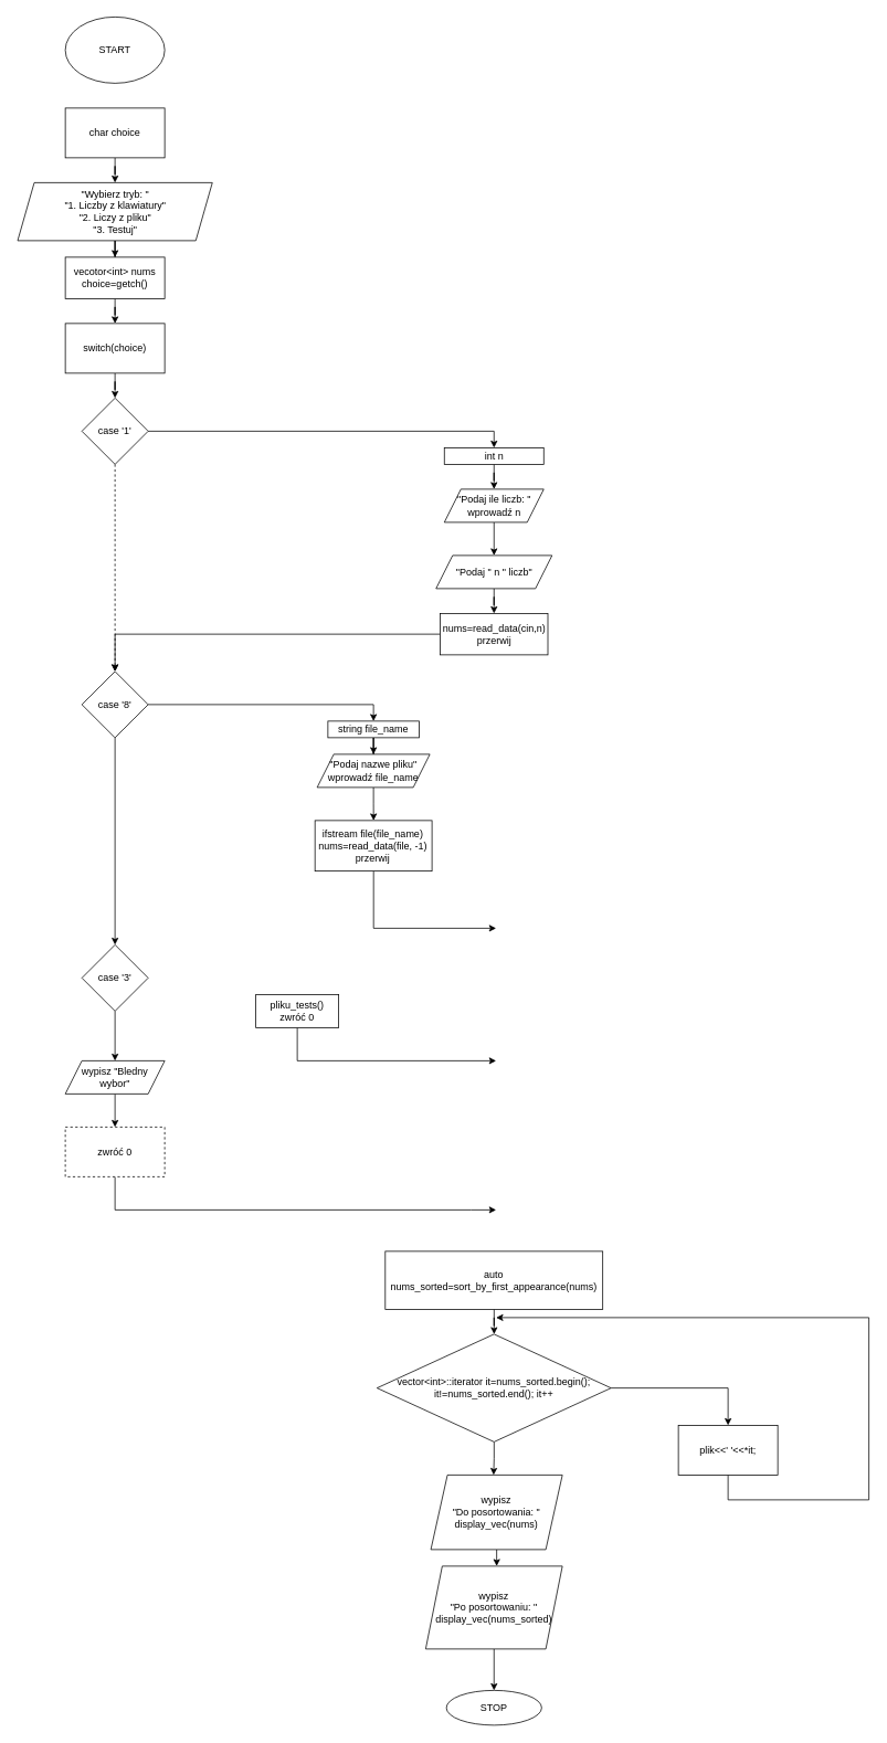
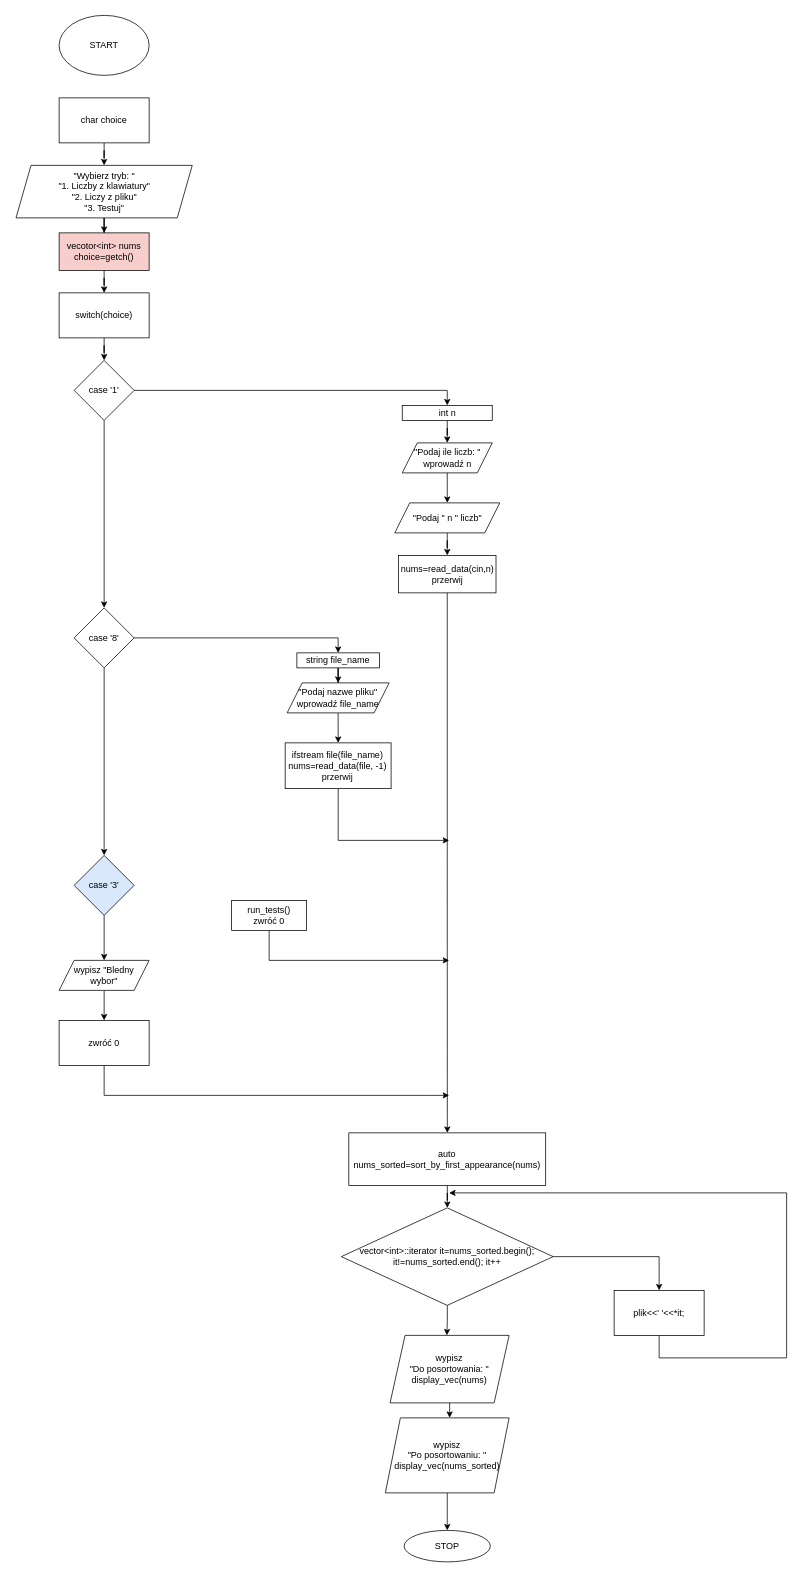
  <mxCell id="0" />
  <mxCell id="1" parent="0" />
  <mxCell id="2" value="START" style="ellipse;whiteSpace=wrap;html=1;" parent="1" vertex="1"><mxGeometry x="78" y="20" width="120" height="80" as="geometry" /></mxCell>
  <mxCell id="3" value="" style="edgeStyle=orthogonalEdgeStyle;rounded=0;orthogonalLoop=1;jettySize=auto;html=1;" parent="1" source="4" target="6" edge="1"><mxGeometry relative="1" as="geometry" /></mxCell>
  <mxCell id="4" value="char choice" style="whiteSpace=wrap;html=1;" parent="1" vertex="1"><mxGeometry x="78" y="130" width="120" height="60" as="geometry" /></mxCell>
  <mxCell id="5" value="" style="edgeStyle=orthogonalEdgeStyle;rounded=0;orthogonalLoop=1;jettySize=auto;html=1;" parent="1" source="6" target="8" edge="1"><mxGeometry relative="1" as="geometry" /></mxCell>
  <mxCell id="6" value="&quot;Wybierz tryb: &quot;&lt;br&gt;&quot;1. Liczby z klawiatury&quot;&lt;br&gt;&quot;2. Liczy z pliku&quot;&lt;br&gt;&quot;3. Testuj&quot;" style="shape=parallelogram;perimeter=parallelogramPerimeter;whiteSpace=wrap;html=1;fixedSize=1;" parent="1" vertex="1"><mxGeometry x="20.5" y="220" width="235" height="70" as="geometry" /></mxCell>
  <mxCell id="7" value="" style="edgeStyle=orthogonalEdgeStyle;rounded=0;orthogonalLoop=1;jettySize=auto;html=1;" parent="1" source="8" target="10" edge="1"><mxGeometry relative="1" as="geometry" /></mxCell>
- <mxCell id="8" value="vecotor&amp;lt;int&amp;gt; nums&lt;br&gt;choice=getch()" style="whiteSpace=wrap;html=1;" parent="1" vertex="1"><mxGeometry x="78" y="310" width="120" height="50" as="geometry" /></mxCell>
+ <mxCell id="8" value="vecotor&amp;lt;int&amp;gt; nums&lt;br&gt;choice=getch()" style="whiteSpace=wrap;html=1;fillColor=#f8cecc;" parent="1" vertex="1"><mxGeometry x="78" y="310" width="120" height="50" as="geometry" /></mxCell>
  <mxCell id="9" value="" style="edgeStyle=orthogonalEdgeStyle;rounded=0;orthogonalLoop=1;jettySize=auto;html=1;" parent="1" source="10" target="13" edge="1"><mxGeometry relative="1" as="geometry" /></mxCell>
  <mxCell id="10" value="switch(choice)" style="whiteSpace=wrap;html=1;" parent="1" vertex="1"><mxGeometry x="78" y="390" width="120" height="60" as="geometry" /></mxCell>
- <mxCell id="11" value="" style="edgeStyle=orthogonalEdgeStyle;rounded=0;orthogonalLoop=1;jettySize=auto;html=1;dashed=1;" parent="1" source="13" target="16" edge="1"><mxGeometry relative="1" as="geometry" /></mxCell>
+ <mxCell id="11" value="" style="edgeStyle=orthogonalEdgeStyle;rounded=0;orthogonalLoop=1;jettySize=auto;html=1;" parent="1" source="13" target="16" edge="1"><mxGeometry relative="1" as="geometry" /></mxCell>
  <mxCell id="12" value="" style="edgeStyle=orthogonalEdgeStyle;rounded=0;orthogonalLoop=1;jettySize=auto;html=1;entryX=0.5;entryY=0;entryDx=0;entryDy=0;" parent="1" source="13" target="20" edge="1"><mxGeometry relative="1" as="geometry" /></mxCell>
  <mxCell id="13" value="case '1'" style="rhombus;whiteSpace=wrap;html=1;" parent="1" vertex="1"><mxGeometry x="98" y="480" width="80" height="80" as="geometry" /></mxCell>
  <mxCell id="14" value="" style="edgeStyle=orthogonalEdgeStyle;rounded=0;orthogonalLoop=1;jettySize=auto;html=1;" parent="1" source="16" target="18" edge="1"><mxGeometry relative="1" as="geometry" /></mxCell>
  <mxCell id="15" value="" style="edgeStyle=orthogonalEdgeStyle;rounded=0;orthogonalLoop=1;jettySize=auto;html=1;entryX=0.5;entryY=0;entryDx=0;entryDy=0;" parent="1" source="16" target="28" edge="1"><mxGeometry relative="1" as="geometry" /></mxCell>
  <mxCell id="16" value="case '8'" style="rhombus;whiteSpace=wrap;html=1;" parent="1" vertex="1"><mxGeometry x="98" y="810" width="80" height="80" as="geometry" /></mxCell>
  <mxCell id="17" value="" style="edgeStyle=orthogonalEdgeStyle;rounded=0;orthogonalLoop=1;jettySize=auto;html=1;" parent="1" source="18" target="36" edge="1"><mxGeometry relative="1" as="geometry" /></mxCell>
- <mxCell id="18" value="case '3'" style="rhombus;whiteSpace=wrap;html=1;" parent="1" vertex="1"><mxGeometry x="98" y="1140" width="80" height="80" as="geometry" /></mxCell>
+ <mxCell id="18" value="case '3'" style="rhombus;whiteSpace=wrap;html=1;fillColor=#dae8fc;" parent="1" vertex="1"><mxGeometry x="98" y="1140" width="80" height="80" as="geometry" /></mxCell>
  <mxCell id="19" value="" style="edgeStyle=orthogonalEdgeStyle;rounded=0;orthogonalLoop=1;jettySize=auto;html=1;" parent="1" source="20" target="22" edge="1"><mxGeometry relative="1" as="geometry" /></mxCell>
  <mxCell id="20" value="int n" style="whiteSpace=wrap;html=1;" parent="1" vertex="1"><mxGeometry x="535.5" y="540" width="120" height="20" as="geometry" /></mxCell>
  <mxCell id="21" style="edgeStyle=orthogonalEdgeStyle;rounded=0;orthogonalLoop=1;jettySize=auto;html=1;entryX=0.5;entryY=0;entryDx=0;entryDy=0;" parent="1" source="22" target="24" edge="1"><mxGeometry relative="1" as="geometry" /></mxCell>
  <mxCell id="22" value="&quot;Podaj ile liczb: &quot;&lt;br&gt;wprowadź n" style="shape=parallelogram;perimeter=parallelogramPerimeter;whiteSpace=wrap;html=1;fixedSize=1;" parent="1" vertex="1"><mxGeometry x="535.5" y="590" width="120" height="40" as="geometry" /></mxCell>
  <mxCell id="23" style="edgeStyle=orthogonalEdgeStyle;rounded=0;orthogonalLoop=1;jettySize=auto;html=1;entryX=0.5;entryY=0;entryDx=0;entryDy=0;" parent="1" source="24" target="26" edge="1"><mxGeometry relative="1" as="geometry" /></mxCell>
  <mxCell id="24" value="&quot;Podaj &quot; n &quot; liczb&quot;" style="shape=parallelogram;perimeter=parallelogramPerimeter;whiteSpace=wrap;html=1;fixedSize=1;" parent="1" vertex="1"><mxGeometry x="525.5" y="670" width="140" height="40" as="geometry" /></mxCell>
- <mxCell id="25" style="edgeStyle=orthogonalEdgeStyle;rounded=0;orthogonalLoop=1;jettySize=auto;html=1;" parent="1" source="26" target="16" edge="1"><mxGeometry relative="1" as="geometry" /></mxCell>
+ <mxCell id="25" style="edgeStyle=orthogonalEdgeStyle;rounded=0;orthogonalLoop=1;jettySize=auto;html=1;" parent="1" source="26" target="40" edge="1"><mxGeometry relative="1" as="geometry" /></mxCell>
  <mxCell id="26" value="nums=read_data(cin,n)&lt;br&gt;przerwij" style="whiteSpace=wrap;html=1;" parent="1" vertex="1"><mxGeometry x="530.5" y="740" width="130" height="50" as="geometry" /></mxCell>
  <mxCell id="27" value="" style="edgeStyle=orthogonalEdgeStyle;rounded=0;orthogonalLoop=1;jettySize=auto;html=1;" parent="1" source="28" target="30" edge="1"><mxGeometry relative="1" as="geometry" /></mxCell>
  <mxCell id="28" value="string file_name" style="whiteSpace=wrap;html=1;" parent="1" vertex="1"><mxGeometry x="395" y="870" width="110" height="20" as="geometry" /></mxCell>
  <mxCell id="29" value="" style="edgeStyle=orthogonalEdgeStyle;rounded=0;orthogonalLoop=1;jettySize=auto;html=1;" parent="1" source="30" target="32" edge="1"><mxGeometry relative="1" as="geometry" /></mxCell>
  <mxCell id="30" value="&quot;Podaj nazwe pliku&quot;&lt;br&gt;wprowadź file_name" style="shape=parallelogram;perimeter=parallelogramPerimeter;whiteSpace=wrap;html=1;fixedSize=1;" parent="1" vertex="1"><mxGeometry x="382" y="910" width="136" height="40" as="geometry" /></mxCell>
  <mxCell id="31" style="edgeStyle=orthogonalEdgeStyle;rounded=0;orthogonalLoop=1;jettySize=auto;html=1;" parent="1" source="32" edge="1"><mxGeometry relative="1" as="geometry"><mxPoint x="598" y="1120" as="targetPoint" /><Array as="points"><mxPoint x="450" y="1120" /></Array></mxGeometry></mxCell>
  <mxCell id="32" value="ifstream file(file_name)&lt;br&gt;nums=read_data(file, -1)&lt;br&gt;przerwij" style="whiteSpace=wrap;html=1;" parent="1" vertex="1"><mxGeometry x="379.37" y="990" width="141.25" height="61" as="geometry" /></mxCell>
  <mxCell id="33" style="edgeStyle=orthogonalEdgeStyle;rounded=0;orthogonalLoop=1;jettySize=auto;html=1;" parent="1" source="34" edge="1"><mxGeometry relative="1" as="geometry"><mxPoint x="598" y="1280" as="targetPoint" /><Array as="points"><mxPoint x="358" y="1280" /><mxPoint x="598" y="1280" /></Array></mxGeometry></mxCell>
- <mxCell id="34" value="pliku_tests()&lt;br&gt;zwróć 0" style="whiteSpace=wrap;html=1;" parent="1" vertex="1"><mxGeometry x="308" y="1200" width="100" height="40" as="geometry" /></mxCell>
+ <mxCell id="34" value="run_tests()&lt;br&gt;zwróć 0" style="whiteSpace=wrap;html=1;" parent="1" vertex="1"><mxGeometry x="308" y="1200" width="100" height="40" as="geometry" /></mxCell>
  <mxCell id="35" value="" style="edgeStyle=orthogonalEdgeStyle;rounded=0;orthogonalLoop=1;jettySize=auto;html=1;" parent="1" source="36" target="38" edge="1"><mxGeometry relative="1" as="geometry" /></mxCell>
  <mxCell id="36" value="wypisz &quot;Bledny wybor&quot;" style="shape=parallelogram;perimeter=parallelogramPerimeter;whiteSpace=wrap;html=1;fixedSize=1;" parent="1" vertex="1"><mxGeometry x="78" y="1280" width="120" height="40" as="geometry" /></mxCell>
  <mxCell id="37" style="edgeStyle=orthogonalEdgeStyle;rounded=0;orthogonalLoop=1;jettySize=auto;html=1;" parent="1" source="38" edge="1"><mxGeometry relative="1" as="geometry"><mxPoint x="598" y="1460" as="targetPoint" /><Array as="points"><mxPoint x="138" y="1460" /><mxPoint x="568" y="1460" /></Array></mxGeometry></mxCell>
- <mxCell id="38" value="zwróć 0" style="whiteSpace=wrap;html=1;dashed=1;" parent="1" vertex="1"><mxGeometry x="78" y="1360" width="120" height="60" as="geometry" /></mxCell>
+ <mxCell id="38" value="zwróć 0" style="whiteSpace=wrap;html=1;" parent="1" vertex="1"><mxGeometry x="78" y="1360" width="120" height="60" as="geometry" /></mxCell>
  <mxCell id="39" value="" style="edgeStyle=orthogonalEdgeStyle;rounded=0;orthogonalLoop=1;jettySize=auto;html=1;" edge="1" parent="1" source="40" target="48"><mxGeometry relative="1" as="geometry" /></mxCell>
  <mxCell id="40" value="auto nums_sorted=sort_by_first_appearance(nums)" style="rounded=0;whiteSpace=wrap;html=1;" parent="1" vertex="1"><mxGeometry x="464.25" y="1510" width="262.5" height="70" as="geometry" /></mxCell>
  <mxCell id="41" style="edgeStyle=orthogonalEdgeStyle;rounded=0;orthogonalLoop=1;jettySize=auto;html=1;entryX=0.519;entryY=0.005;entryDx=0;entryDy=0;entryPerimeter=0;" parent="1" source="42" target="44" edge="1"><mxGeometry relative="1" as="geometry"><Array as="points" /></mxGeometry></mxCell>
  <mxCell id="42" value="wypisz &lt;br&gt;&quot;Do posortowania: &quot;&lt;br&gt;display_vec(nums)" style="shape=parallelogram;perimeter=parallelogramPerimeter;whiteSpace=wrap;html=1;fixedSize=1;rounded=0;" parent="1" vertex="1"><mxGeometry x="519.25" y="1780" width="158.75" height="90" as="geometry" /></mxCell>
  <mxCell id="43" style="edgeStyle=orthogonalEdgeStyle;rounded=0;orthogonalLoop=1;jettySize=auto;html=1;" parent="1" source="44" target="45" edge="1"><mxGeometry relative="1" as="geometry" /></mxCell>
  <mxCell id="44" value="wypisz &lt;br&gt;&quot;Po posortowaniu: &quot;&lt;br&gt;display_vec(nums_sorted)" style="shape=parallelogram;perimeter=parallelogramPerimeter;whiteSpace=wrap;html=1;fixedSize=1;rounded=0;" parent="1" vertex="1"><mxGeometry x="513" y="1890" width="165" height="100" as="geometry" /></mxCell>
  <mxCell id="45" value="STOP" style="ellipse;whiteSpace=wrap;html=1;rounded=0;" parent="1" vertex="1"><mxGeometry x="538" y="2040" width="115" height="42" as="geometry" /></mxCell>
  <mxCell id="46" value="" style="edgeStyle=orthogonalEdgeStyle;rounded=0;orthogonalLoop=1;jettySize=auto;html=1;" edge="1" parent="1" source="48" target="50"><mxGeometry relative="1" as="geometry"><Array as="points"><mxPoint x="878" y="1675" /></Array></mxGeometry></mxCell>
  <mxCell id="47" style="edgeStyle=orthogonalEdgeStyle;rounded=0;orthogonalLoop=1;jettySize=auto;html=1;" edge="1" parent="1" source="48"><mxGeometry relative="1" as="geometry"><mxPoint x="595" y="1780" as="targetPoint" /><Array as="points"><mxPoint x="596" y="1760" /><mxPoint x="595" y="1760" /></Array></mxGeometry></mxCell>
  <mxCell id="48" value="vector&amp;lt;int&amp;gt;::iterator it=nums_sorted.begin(); it!=nums_sorted.end(); it++" style="rhombus;whiteSpace=wrap;html=1;rounded=0;" vertex="1" parent="1"><mxGeometry x="454.25" y="1610" width="282.5" height="130" as="geometry" /></mxCell>
  <mxCell id="49" style="edgeStyle=orthogonalEdgeStyle;rounded=0;orthogonalLoop=1;jettySize=auto;html=1;" edge="1" parent="1" source="50"><mxGeometry relative="1" as="geometry"><mxPoint x="598" y="1590" as="targetPoint" /><Array as="points"><mxPoint x="878" y="1810" /><mxPoint x="1048" y="1810" /><mxPoint x="1048" y="1590" /></Array></mxGeometry></mxCell>
  <mxCell id="50" value="plik&lt;&lt;' '&lt;&lt;*it;" style="whiteSpace=wrap;html=1;rounded=0;" vertex="1" parent="1"><mxGeometry x="818" y="1720" width="120" height="60" as="geometry" /></mxCell>
